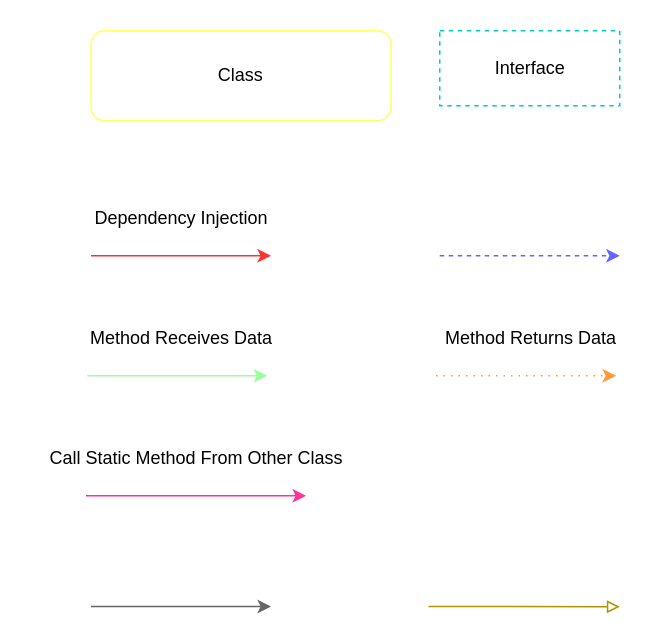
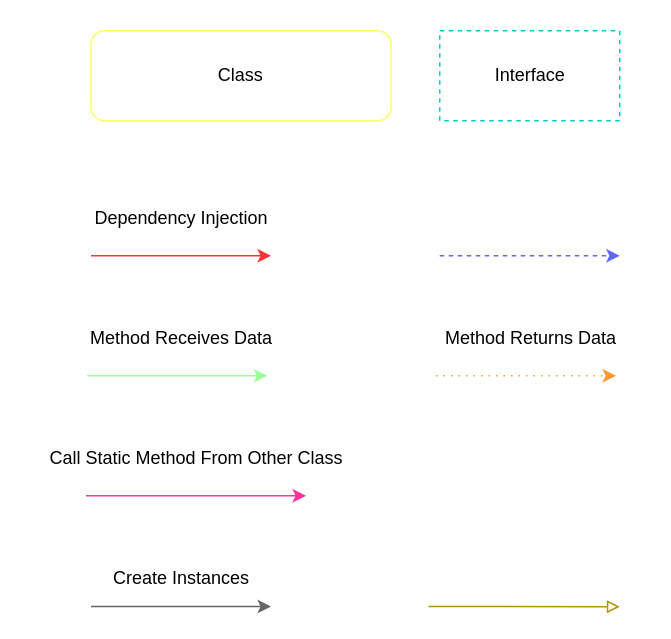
  <mxCell id="0" />
  <mxCell id="1" parent="0" />
  <mxCell id="2" value="Class" style="rounded=1;whiteSpace=wrap;html=1;strokeColor=#FFFF66;" parent="1" vertex="1"><mxGeometry x="60" y="20" width="200" height="60" as="geometry" /></mxCell>
- <mxCell id="3" value="Interface" style="rounded=0;whiteSpace=wrap;html=1;strokeColor=#00CCCC;dashed=1;" parent="1" vertex="1"><mxGeometry x="292.5" y="20" width="120" height="50" as="geometry" /></mxCell>
+ <mxCell id="3" value="Interface" style="rounded=0;whiteSpace=wrap;html=1;strokeColor=#00CCCC;dashed=1;" parent="1" vertex="1"><mxGeometry x="292.5" y="20" width="120" height="60" as="geometry" /></mxCell>
  <mxCell id="4" value="" style="group" parent="1" vertex="1" connectable="0"><mxGeometry x="50" y="130" width="140" height="40" as="geometry" /></mxCell>
  <mxCell id="5" value="" style="endArrow=classic;html=1;fillColor=#a20025;strokeColor=#FF3333;" parent="4" edge="1"><mxGeometry width="50" height="50" relative="1" as="geometry"><mxPoint x="10" y="40" as="sourcePoint" /><mxPoint x="130" y="40" as="targetPoint" /></mxGeometry></mxCell>
  <mxCell id="6" value="Dependency Injection" style="text;html=1;align=center;verticalAlign=middle;resizable=0;points=[];autosize=1;strokeColor=none;fillColor=none;" parent="4" vertex="1"><mxGeometry width="140" height="30" as="geometry" /></mxCell>
  <mxCell id="7" value="" style="group;dashed=1;" parent="1" vertex="1" connectable="0"><mxGeometry x="282.5" y="130" width="140" height="40" as="geometry" /></mxCell>
  <mxCell id="8" value="" style="endArrow=classic;html=1;fillColor=#a20025;strokeColor=#6666FF;dashed=1;" parent="7" edge="1"><mxGeometry width="50" height="50" relative="1" as="geometry"><mxPoint x="10" y="40" as="sourcePoint" /><mxPoint x="130" y="40" as="targetPoint" /></mxGeometry></mxCell>
  <mxCell id="9" value="" style="group" parent="1" vertex="1" connectable="0"><mxGeometry x="47.5" y="210" width="145" height="40" as="geometry" /></mxCell>
  <mxCell id="10" value="" style="endArrow=classic;html=1;fillColor=#a20025;strokeColor=#99FF99;" parent="9" edge="1"><mxGeometry width="50" height="50" relative="1" as="geometry"><mxPoint x="10" y="40" as="sourcePoint" /><mxPoint x="130" y="40" as="targetPoint" /></mxGeometry></mxCell>
  <mxCell id="11" value="Method Receives Data" style="text;html=1;align=center;verticalAlign=middle;resizable=0;points=[];autosize=1;strokeColor=none;fillColor=none;" parent="9" vertex="1"><mxGeometry x="2.5" width="140" height="30" as="geometry" /></mxCell>
  <mxCell id="12" value="" style="group;dashed=1;dashPattern=12 12;" parent="1" vertex="1" connectable="0"><mxGeometry x="280" y="210" width="145" height="40" as="geometry" /></mxCell>
  <mxCell id="13" value="" style="endArrow=classic;html=1;fillColor=#a20025;strokeColor=#FF9933;dashed=1;dashPattern=1 4;" parent="12" edge="1"><mxGeometry width="50" height="50" relative="1" as="geometry"><mxPoint x="10" y="40" as="sourcePoint" /><mxPoint x="130" y="40" as="targetPoint" /></mxGeometry></mxCell>
  <mxCell id="14" value="Method Returns Data" style="text;html=1;align=center;verticalAlign=middle;resizable=0;points=[];autosize=1;strokeColor=none;fillColor=none;" parent="12" vertex="1"><mxGeometry x="2.5" width="140" height="30" as="geometry" /></mxCell>
  <mxCell id="15" value="" style="group;verticalAlign=middle;align=center;" parent="1" vertex="1" connectable="0"><mxGeometry x="20" y="290" width="220" height="40" as="geometry" /></mxCell>
  <mxCell id="16" value="" style="endArrow=classic;html=1;fillColor=#a20025;strokeColor=#FF3399;" parent="15" edge="1"><mxGeometry width="50" height="50" relative="1" as="geometry"><mxPoint x="36.672" y="40" as="sourcePoint" /><mxPoint x="183.339" y="40" as="targetPoint" /></mxGeometry></mxCell>
  <mxCell id="17" value="Call Static Method From Other Class" style="text;html=1;align=center;verticalAlign=middle;resizable=0;points=[];autosize=1;strokeColor=none;fillColor=none;" parent="15" vertex="1"><mxGeometry x="0.001" width="220" height="30" as="geometry" /></mxCell>
  <mxCell id="18" value="" style="group;dashed=1;dashPattern=12 12;" parent="1" vertex="1" connectable="0"><mxGeometry x="280" y="290" width="145" height="40" as="geometry" /></mxCell>
  <mxCell id="19" value="" style="endArrow=classic;html=1;fillColor=#a20025;strokeColor=#FFFFFF;dashed=1;" parent="18" edge="1"><mxGeometry width="50" height="50" relative="1" as="geometry"><mxPoint x="10" y="40" as="sourcePoint" /><mxPoint x="130" y="40" as="targetPoint" /></mxGeometry></mxCell>
  <mxCell id="20" value="" style="group" parent="1" vertex="1" connectable="0"><mxGeometry x="60" y="370" width="120" height="33.83" as="geometry" /></mxCell>
  <mxCell id="21" value="" style="endArrow=classic;html=1;fillColor=#a20025;strokeColor=#666666;" parent="20" edge="1"><mxGeometry width="50" height="50" relative="1" as="geometry"><mxPoint y="33.83" as="sourcePoint" /><mxPoint x="120" y="33.83" as="targetPoint" /></mxGeometry></mxCell>
+ <mxCell id="22" value="Create Instances" style="text;html=1;align=center;verticalAlign=middle;resizable=0;points=[];autosize=1;strokeColor=none;fillColor=none;" parent="20" vertex="1"><mxGeometry x="5" width="110" height="30" as="geometry" /></mxCell>
  <mxCell id="23" value="" style="endArrow=block;html=1;fillColor=#e3c800;strokeColor=#B09500;endFill=0;" edge="1" parent="1"><mxGeometry width="50" height="50" relative="1" as="geometry"><mxPoint x="285.002" y="403.83" as="sourcePoint" /><mxPoint x="412.5" y="404" as="targetPoint" /></mxGeometry></mxCell>
